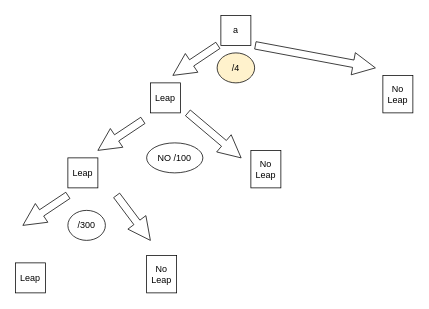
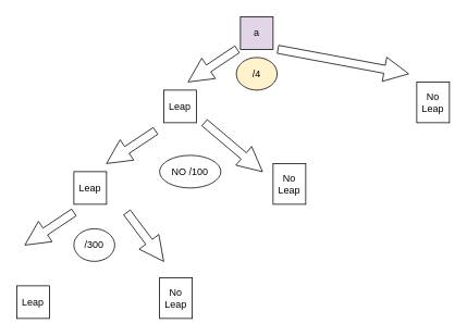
  <mxCell id="0" />
  <mxCell id="1" parent="0" />
- <mxCell id="2" value="a" style="whiteSpace=wrap;html=1;" vertex="1" parent="1"><mxGeometry x="294" y="20" width="40" height="40" as="geometry" /></mxCell>
+ <mxCell id="2" value="a" style="whiteSpace=wrap;html=1;fillColor=#e1d5e7;" vertex="1" parent="1"><mxGeometry x="294" y="20" width="40" height="40" as="geometry" /></mxCell>
  <mxCell id="3" value="Leap" style="whiteSpace=wrap;html=1;" vertex="1" parent="1"><mxGeometry x="200" y="110" width="40" height="40" as="geometry" /></mxCell>
  <mxCell id="4" value="No Leap" style="whiteSpace=wrap;html=1;" vertex="1" parent="1"><mxGeometry x="510" y="100" width="40" height="50" as="geometry" /></mxCell>
  <mxCell id="5" value="" style="endArrow=none;html=1;rounded=0;shape=arrow;" edge="1" parent="1"><mxGeometry width="50" height="50" relative="1" as="geometry"><mxPoint x="290" y="60" as="sourcePoint" /><mxPoint x="230" y="100" as="targetPoint" /></mxGeometry></mxCell>
  <mxCell id="6" value="" style="endArrow=none;html=1;rounded=0;shape=arrow;" edge="1" parent="1"><mxGeometry width="50" height="50" relative="1" as="geometry"><mxPoint x="340" y="60" as="sourcePoint" /><mxPoint x="500" y="90" as="targetPoint" /></mxGeometry></mxCell>
  <mxCell id="7" value="/4" style="ellipse;whiteSpace=wrap;html=1;fillColor=#fff2cc;" vertex="1" parent="1"><mxGeometry x="289" y="70" width="50" height="40" as="geometry" /></mxCell>
  <mxCell id="8" style="edgeStyle=none;shape=arrow;rounded=0;orthogonalLoop=1;jettySize=auto;html=1;exitX=0;exitY=0.5;exitDx=0;exitDy=0;" edge="1" parent="1" source="7" target="7"><mxGeometry relative="1" as="geometry" /></mxCell>
  <mxCell id="9" value="NO /100" style="ellipse;whiteSpace=wrap;html=1;" vertex="1" parent="1"><mxGeometry x="195" y="190" width="75" height="40" as="geometry" /></mxCell>
  <mxCell id="10" value="" style="endArrow=none;html=1;rounded=0;shape=arrow;" edge="1" parent="1"><mxGeometry width="50" height="50" relative="1" as="geometry"><mxPoint x="190" y="160" as="sourcePoint" /><mxPoint x="130" y="200" as="targetPoint" /></mxGeometry></mxCell>
  <mxCell id="11" value="" style="endArrow=none;html=1;rounded=0;shape=arrow;" edge="1" parent="1"><mxGeometry width="50" height="50" relative="1" as="geometry"><mxPoint x="250" y="150" as="sourcePoint" /><mxPoint x="321" y="210" as="targetPoint" /></mxGeometry></mxCell>
  <mxCell id="12" value="Leap" style="whiteSpace=wrap;html=1;" vertex="1" parent="1"><mxGeometry x="90" y="210" width="40" height="40" as="geometry" /></mxCell>
  <mxCell id="13" value="No Leap" style="whiteSpace=wrap;html=1;" vertex="1" parent="1"><mxGeometry x="334" y="200" width="40" height="50" as="geometry" /></mxCell>
  <mxCell id="14" value="/300" style="ellipse;whiteSpace=wrap;html=1;" vertex="1" parent="1"><mxGeometry x="90" y="280" width="50" height="40" as="geometry" /></mxCell>
  <mxCell id="15" value="Leap" style="whiteSpace=wrap;html=1;" vertex="1" parent="1"><mxGeometry x="20" y="350" width="40" height="40" as="geometry" /></mxCell>
  <mxCell id="16" value="No Leap" style="whiteSpace=wrap;html=1;" vertex="1" parent="1"><mxGeometry x="195" y="340" width="40" height="50" as="geometry" /></mxCell>
  <mxCell id="17" value="" style="endArrow=none;html=1;rounded=0;shape=arrow;" edge="1" parent="1"><mxGeometry width="50" height="50" relative="1" as="geometry"><mxPoint x="90" y="260" as="sourcePoint" /><mxPoint x="30" y="300" as="targetPoint" /></mxGeometry></mxCell>
  <mxCell id="18" value="" style="endArrow=none;html=1;rounded=0;shape=arrow;" edge="1" parent="1"><mxGeometry width="50" height="50" relative="1" as="geometry"><mxPoint x="155" y="260" as="sourcePoint" /><mxPoint x="200" y="320" as="targetPoint" /></mxGeometry></mxCell>
